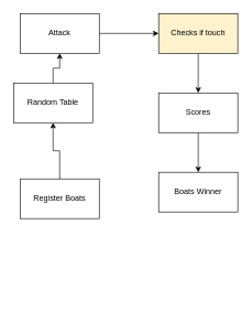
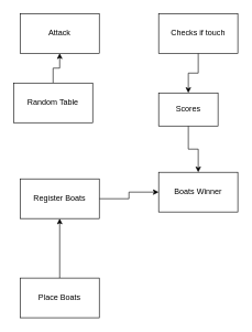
  <mxCell id="0" />
  <mxCell id="1" parent="0" />
- <mxCell id="4" value="" style="edgeStyle=orthogonalEdgeStyle;rounded=0;orthogonalLoop=1;jettySize=auto;html=1;" parent="1" source="5" target="7" edge="1"><mxGeometry relative="1" as="geometry" /></mxCell>
+ <mxCell id="2" value="" style="edgeStyle=orthogonalEdgeStyle;rounded=0;orthogonalLoop=1;jettySize=auto;html=1;" parent="1" source="3" target="5" edge="1"><mxGeometry relative="1" as="geometry" /></mxCell>
+ <mxCell id="3" value="Place Boats" style="rounded=0;whiteSpace=wrap;html=1;" parent="1" vertex="1"><mxGeometry x="30" y="420" width="120" height="60" as="geometry" /></mxCell>
+ <mxCell id="4" value="" style="edgeStyle=orthogonalEdgeStyle;rounded=0;orthogonalLoop=1;jettySize=auto;html=1;" parent="1" source="5" target="14" edge="1"><mxGeometry relative="1" as="geometry" /></mxCell>
  <mxCell id="5" value="Register Boats" style="rounded=0;whiteSpace=wrap;html=1;" parent="1" vertex="1"><mxGeometry x="30" y="270" width="120" height="60" as="geometry" /></mxCell>
  <mxCell id="6" value="" style="edgeStyle=orthogonalEdgeStyle;rounded=0;orthogonalLoop=1;jettySize=auto;html=1;" edge="1" parent="1" source="7" target="9"><mxGeometry relative="1" as="geometry" /></mxCell>
  <mxCell id="7" value="Random Table" style="rounded=0;whiteSpace=wrap;html=1;" parent="1" vertex="1"><mxGeometry x="20" y="125" width="120" height="60" as="geometry" /></mxCell>
- <mxCell id="8" value="" style="edgeStyle=orthogonalEdgeStyle;rounded=0;orthogonalLoop=1;jettySize=auto;html=1;" parent="1" source="9" target="11" edge="1"><mxGeometry relative="1" as="geometry" /></mxCell>
  <mxCell id="9" value="Attack" style="rounded=0;whiteSpace=wrap;html=1;" parent="1" vertex="1"><mxGeometry x="30" y="20" width="120" height="60" as="geometry" /></mxCell>
  <mxCell id="10" value="" style="edgeStyle=orthogonalEdgeStyle;rounded=0;orthogonalLoop=1;jettySize=auto;html=1;" edge="1" parent="1" source="11" target="13"><mxGeometry relative="1" as="geometry" /></mxCell>
- <mxCell id="11" value="Checks if touch" style="rounded=0;whiteSpace=wrap;html=1;fillColor=#fff2cc;" parent="1" vertex="1"><mxGeometry x="240" y="20" width="120" height="60" as="geometry" /></mxCell>
+ <mxCell id="11" value="Checks if touch" style="rounded=0;whiteSpace=wrap;html=1;" parent="1" vertex="1"><mxGeometry x="240" y="20" width="120" height="60" as="geometry" /></mxCell>
  <mxCell id="12" value="" style="edgeStyle=orthogonalEdgeStyle;rounded=0;orthogonalLoop=1;jettySize=auto;html=1;" parent="1" source="13" target="14" edge="1"><mxGeometry relative="1" as="geometry" /></mxCell>
- <mxCell id="13" value="Scores" style="rounded=0;whiteSpace=wrap;html=1;" parent="1" vertex="1"><mxGeometry x="240" y="140" width="120" height="60" as="geometry" /></mxCell>
+ <mxCell id="13" value="Scores" style="rounded=0;whiteSpace=wrap;html=1;" parent="1" vertex="1"><mxGeometry x="240" y="140" width="90" height="50" as="geometry" /></mxCell>
  <mxCell id="14" value="Boats Winner" style="rounded=0;whiteSpace=wrap;html=1;" parent="1" vertex="1"><mxGeometry x="240" y="260" width="120" height="60" as="geometry" /></mxCell>
